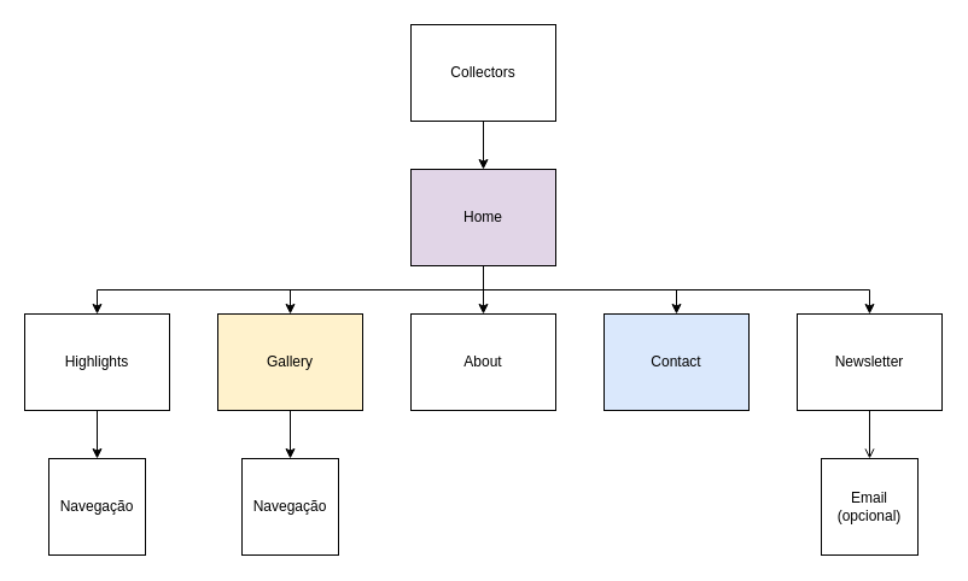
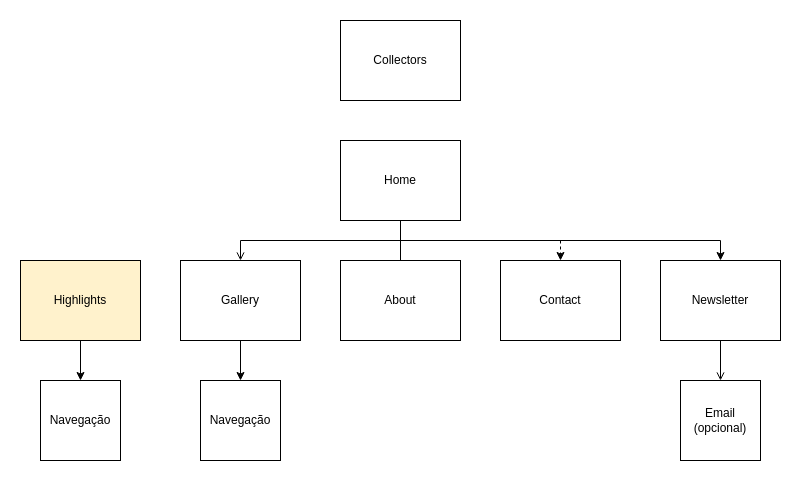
  <mxCell id="0" />
  <mxCell id="1" parent="0" />
- <mxCell id="2" style="edgeStyle=orthogonalEdgeStyle;rounded=0;orthogonalLoop=1;jettySize=auto;html=1;entryX=0.5;entryY=0;entryDx=0;entryDy=0;" edge="1" parent="1" source="3" target="9"><mxGeometry relative="1" as="geometry" /></mxCell>
  <mxCell id="3" value="Collectors" style="rounded=0;whiteSpace=wrap;html=1;" vertex="1" parent="1"><mxGeometry x="340" y="20" width="120" height="80" as="geometry" /></mxCell>
- <mxCell id="4" style="edgeStyle=orthogonalEdgeStyle;rounded=0;orthogonalLoop=1;jettySize=auto;html=1;entryX=0.5;entryY=0;entryDx=0;entryDy=0;" edge="1" parent="1" source="9" target="14"><mxGeometry relative="1" as="geometry" /></mxCell>
- <mxCell id="5" style="edgeStyle=orthogonalEdgeStyle;rounded=0;orthogonalLoop=1;jettySize=auto;html=1;entryX=0.5;entryY=0;entryDx=0;entryDy=0;exitX=0.5;exitY=1;exitDx=0;exitDy=0;" edge="1" parent="1" source="9" target="13"><mxGeometry relative="1" as="geometry" /></mxCell>
- <mxCell id="6" style="edgeStyle=orthogonalEdgeStyle;rounded=0;orthogonalLoop=1;jettySize=auto;html=1;entryX=0.5;entryY=0;entryDx=0;entryDy=0;exitX=0.5;exitY=1;exitDx=0;exitDy=0;" edge="1" parent="1" source="9" target="11"><mxGeometry relative="1" as="geometry" /></mxCell>
- <mxCell id="7" style="edgeStyle=orthogonalEdgeStyle;rounded=0;orthogonalLoop=1;jettySize=auto;html=1;entryX=0.5;entryY=0;entryDx=0;entryDy=0;exitX=0.5;exitY=1;exitDx=0;exitDy=0;" edge="1" parent="1" source="9" target="15"><mxGeometry relative="1" as="geometry" /></mxCell>
+ <mxCell id="4" style="edgeStyle=orthogonalEdgeStyle;rounded=0;orthogonalLoop=1;jettySize=auto;html=1;entryX=0.5;entryY=0;entryDx=0;entryDy=0;endArrow=none;" edge="1" parent="1" source="9" target="14"><mxGeometry relative="1" as="geometry" /></mxCell>
+ <mxCell id="5" style="edgeStyle=orthogonalEdgeStyle;rounded=0;orthogonalLoop=1;jettySize=auto;html=1;entryX=0.5;entryY=0;entryDx=0;entryDy=0;exitX=0.5;exitY=1;exitDx=0;exitDy=0;endArrow=open;" edge="1" parent="1" source="9" target="13"><mxGeometry relative="1" as="geometry" /></mxCell>
+ <mxCell id="7" style="edgeStyle=orthogonalEdgeStyle;rounded=0;orthogonalLoop=1;jettySize=auto;html=1;entryX=0.5;entryY=0;entryDx=0;entryDy=0;exitX=0.5;exitY=1;exitDx=0;exitDy=0;dashed=1;" edge="1" parent="1" source="9" target="15"><mxGeometry relative="1" as="geometry" /></mxCell>
  <mxCell id="8" style="edgeStyle=orthogonalEdgeStyle;rounded=0;orthogonalLoop=1;jettySize=auto;html=1;entryX=0.5;entryY=0;entryDx=0;entryDy=0;exitX=0.5;exitY=1;exitDx=0;exitDy=0;" edge="1" parent="1" source="9" target="17"><mxGeometry relative="1" as="geometry"><mxPoint x="460" y="180" as="sourcePoint" /></mxGeometry></mxCell>
- <mxCell id="9" value="Home" style="rounded=0;whiteSpace=wrap;html=1;fillColor=#e1d5e7;" vertex="1" parent="1"><mxGeometry x="340" y="140" width="120" height="80" as="geometry" /></mxCell>
+ <mxCell id="9" value="Home" style="rounded=0;whiteSpace=wrap;html=1;" vertex="1" parent="1"><mxGeometry x="340" y="140" width="120" height="80" as="geometry" /></mxCell>
  <mxCell id="10" style="edgeStyle=orthogonalEdgeStyle;rounded=0;orthogonalLoop=1;jettySize=auto;html=1;entryX=0.5;entryY=0;entryDx=0;entryDy=0;" edge="1" parent="1" source="11" target="19"><mxGeometry relative="1" as="geometry" /></mxCell>
- <mxCell id="11" value="Highlights" style="rounded=0;whiteSpace=wrap;html=1;" vertex="1" parent="1"><mxGeometry x="20" y="260" width="120" height="80" as="geometry" /></mxCell>
+ <mxCell id="11" value="Highlights" style="rounded=0;whiteSpace=wrap;html=1;fillColor=#fff2cc;" vertex="1" parent="1"><mxGeometry x="20" y="260" width="120" height="80" as="geometry" /></mxCell>
  <mxCell id="12" style="edgeStyle=orthogonalEdgeStyle;rounded=0;orthogonalLoop=1;jettySize=auto;html=1;entryX=0.5;entryY=0;entryDx=0;entryDy=0;" edge="1" parent="1" source="13" target="20"><mxGeometry relative="1" as="geometry" /></mxCell>
- <mxCell id="13" value="Gallery" style="rounded=0;whiteSpace=wrap;html=1;fillColor=#fff2cc;" vertex="1" parent="1"><mxGeometry x="180" y="260" width="120" height="80" as="geometry" /></mxCell>
+ <mxCell id="13" value="Gallery" style="rounded=0;whiteSpace=wrap;html=1;" vertex="1" parent="1"><mxGeometry x="180" y="260" width="120" height="80" as="geometry" /></mxCell>
  <mxCell id="14" value="About" style="rounded=0;whiteSpace=wrap;html=1;" vertex="1" parent="1"><mxGeometry x="340" y="260" width="120" height="80" as="geometry" /></mxCell>
- <mxCell id="15" value="Contact" style="rounded=0;whiteSpace=wrap;html=1;fillColor=#dae8fc;" vertex="1" parent="1"><mxGeometry x="500" y="260" width="120" height="80" as="geometry" /></mxCell>
+ <mxCell id="15" value="Contact" style="rounded=0;whiteSpace=wrap;html=1;" vertex="1" parent="1"><mxGeometry x="500" y="260" width="120" height="80" as="geometry" /></mxCell>
  <mxCell id="16" style="edgeStyle=orthogonalEdgeStyle;rounded=0;orthogonalLoop=1;jettySize=auto;html=1;entryX=0.5;entryY=0;entryDx=0;entryDy=0;endArrow=open;" edge="1" parent="1" source="17" target="18"><mxGeometry relative="1" as="geometry" /></mxCell>
  <mxCell id="17" value="Newsletter" style="rounded=0;whiteSpace=wrap;html=1;" vertex="1" parent="1"><mxGeometry x="660" y="260" width="120" height="80" as="geometry" /></mxCell>
  <mxCell id="18" value="Email (opcional)" style="rounded=0;whiteSpace=wrap;html=1;" vertex="1" parent="1"><mxGeometry x="680" y="380" width="80" height="80" as="geometry" /></mxCell>
  <mxCell id="19" value="Navegação" style="rounded=0;whiteSpace=wrap;html=1;" vertex="1" parent="1"><mxGeometry x="40" y="380" width="80" height="80" as="geometry" /></mxCell>
  <mxCell id="20" value="Navegação" style="rounded=0;whiteSpace=wrap;html=1;" vertex="1" parent="1"><mxGeometry x="200" y="380" width="80" height="80" as="geometry" /></mxCell>
